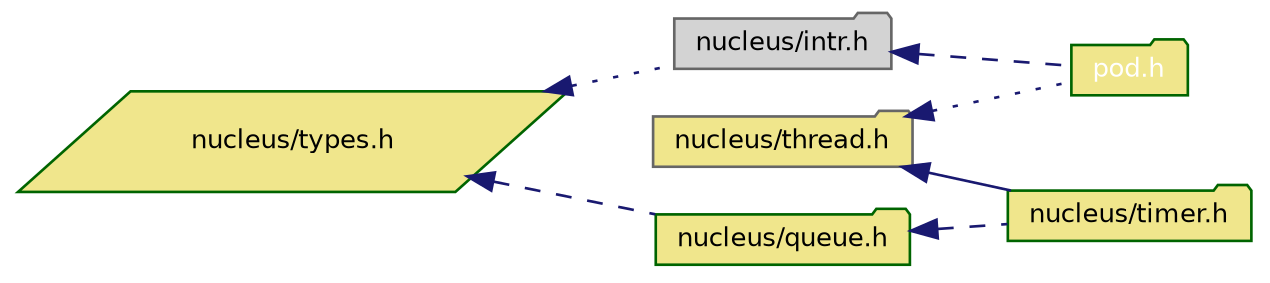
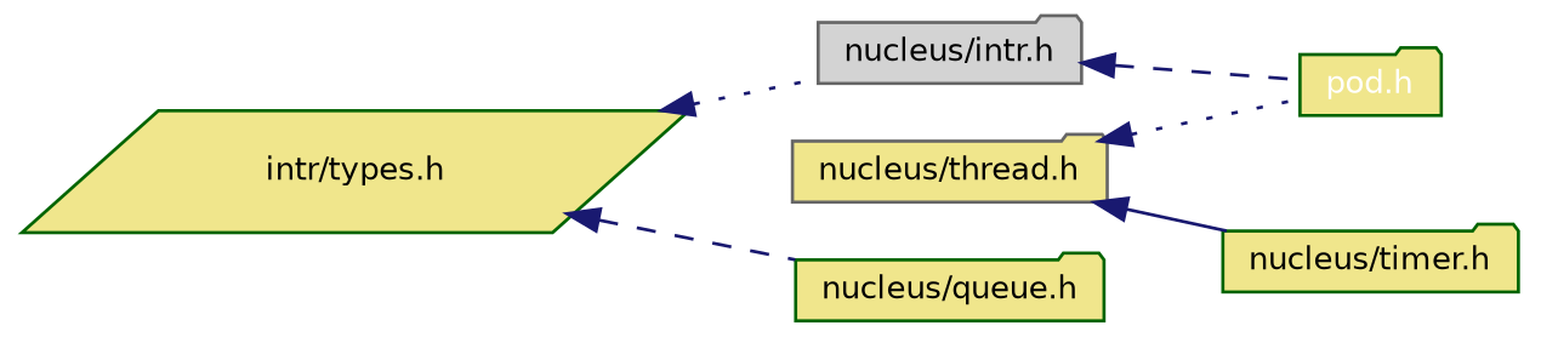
  digraph {
    rankdir=LR
    node [color=darkgreen fillcolor=khaki fontname=Helvetica fontsize=10 shape=folder style=filled]
    edge [color=midnightblue dir=back fontname=Helvetica fontsize=10 labelfontname=Helvetica labelfontsize=10 style=dashed]
    n1 [fontcolor=white height=0.2 label="pod.h" width=0.4]
    n2 [color=gray40 height=0.2 label="nucleus/thread.h" width=0.4]
    n3 [height=0.2 label="nucleus/timer.h" width=0.4]
    n4 [height=0.2 label="nucleus/queue.h" width=0.4]
-   n5 [height=0.2 label="nucleus/types.h" shape=parallelogram width=0.4]
+   n5 [height=0.2 label="intr/types.h" shape=parallelogram width=0.4]
    n6 [color=gray40 fillcolor=lightgrey height=0.2 label="nucleus/intr.h" width=0.4]
    n2 -> n1 [style=dotted]
    n2 -> n3 [style=solid]
-   n4 -> n3
    n5 -> n4
    n5 -> n6 [style=dotted]
    n6 -> n1
  }
